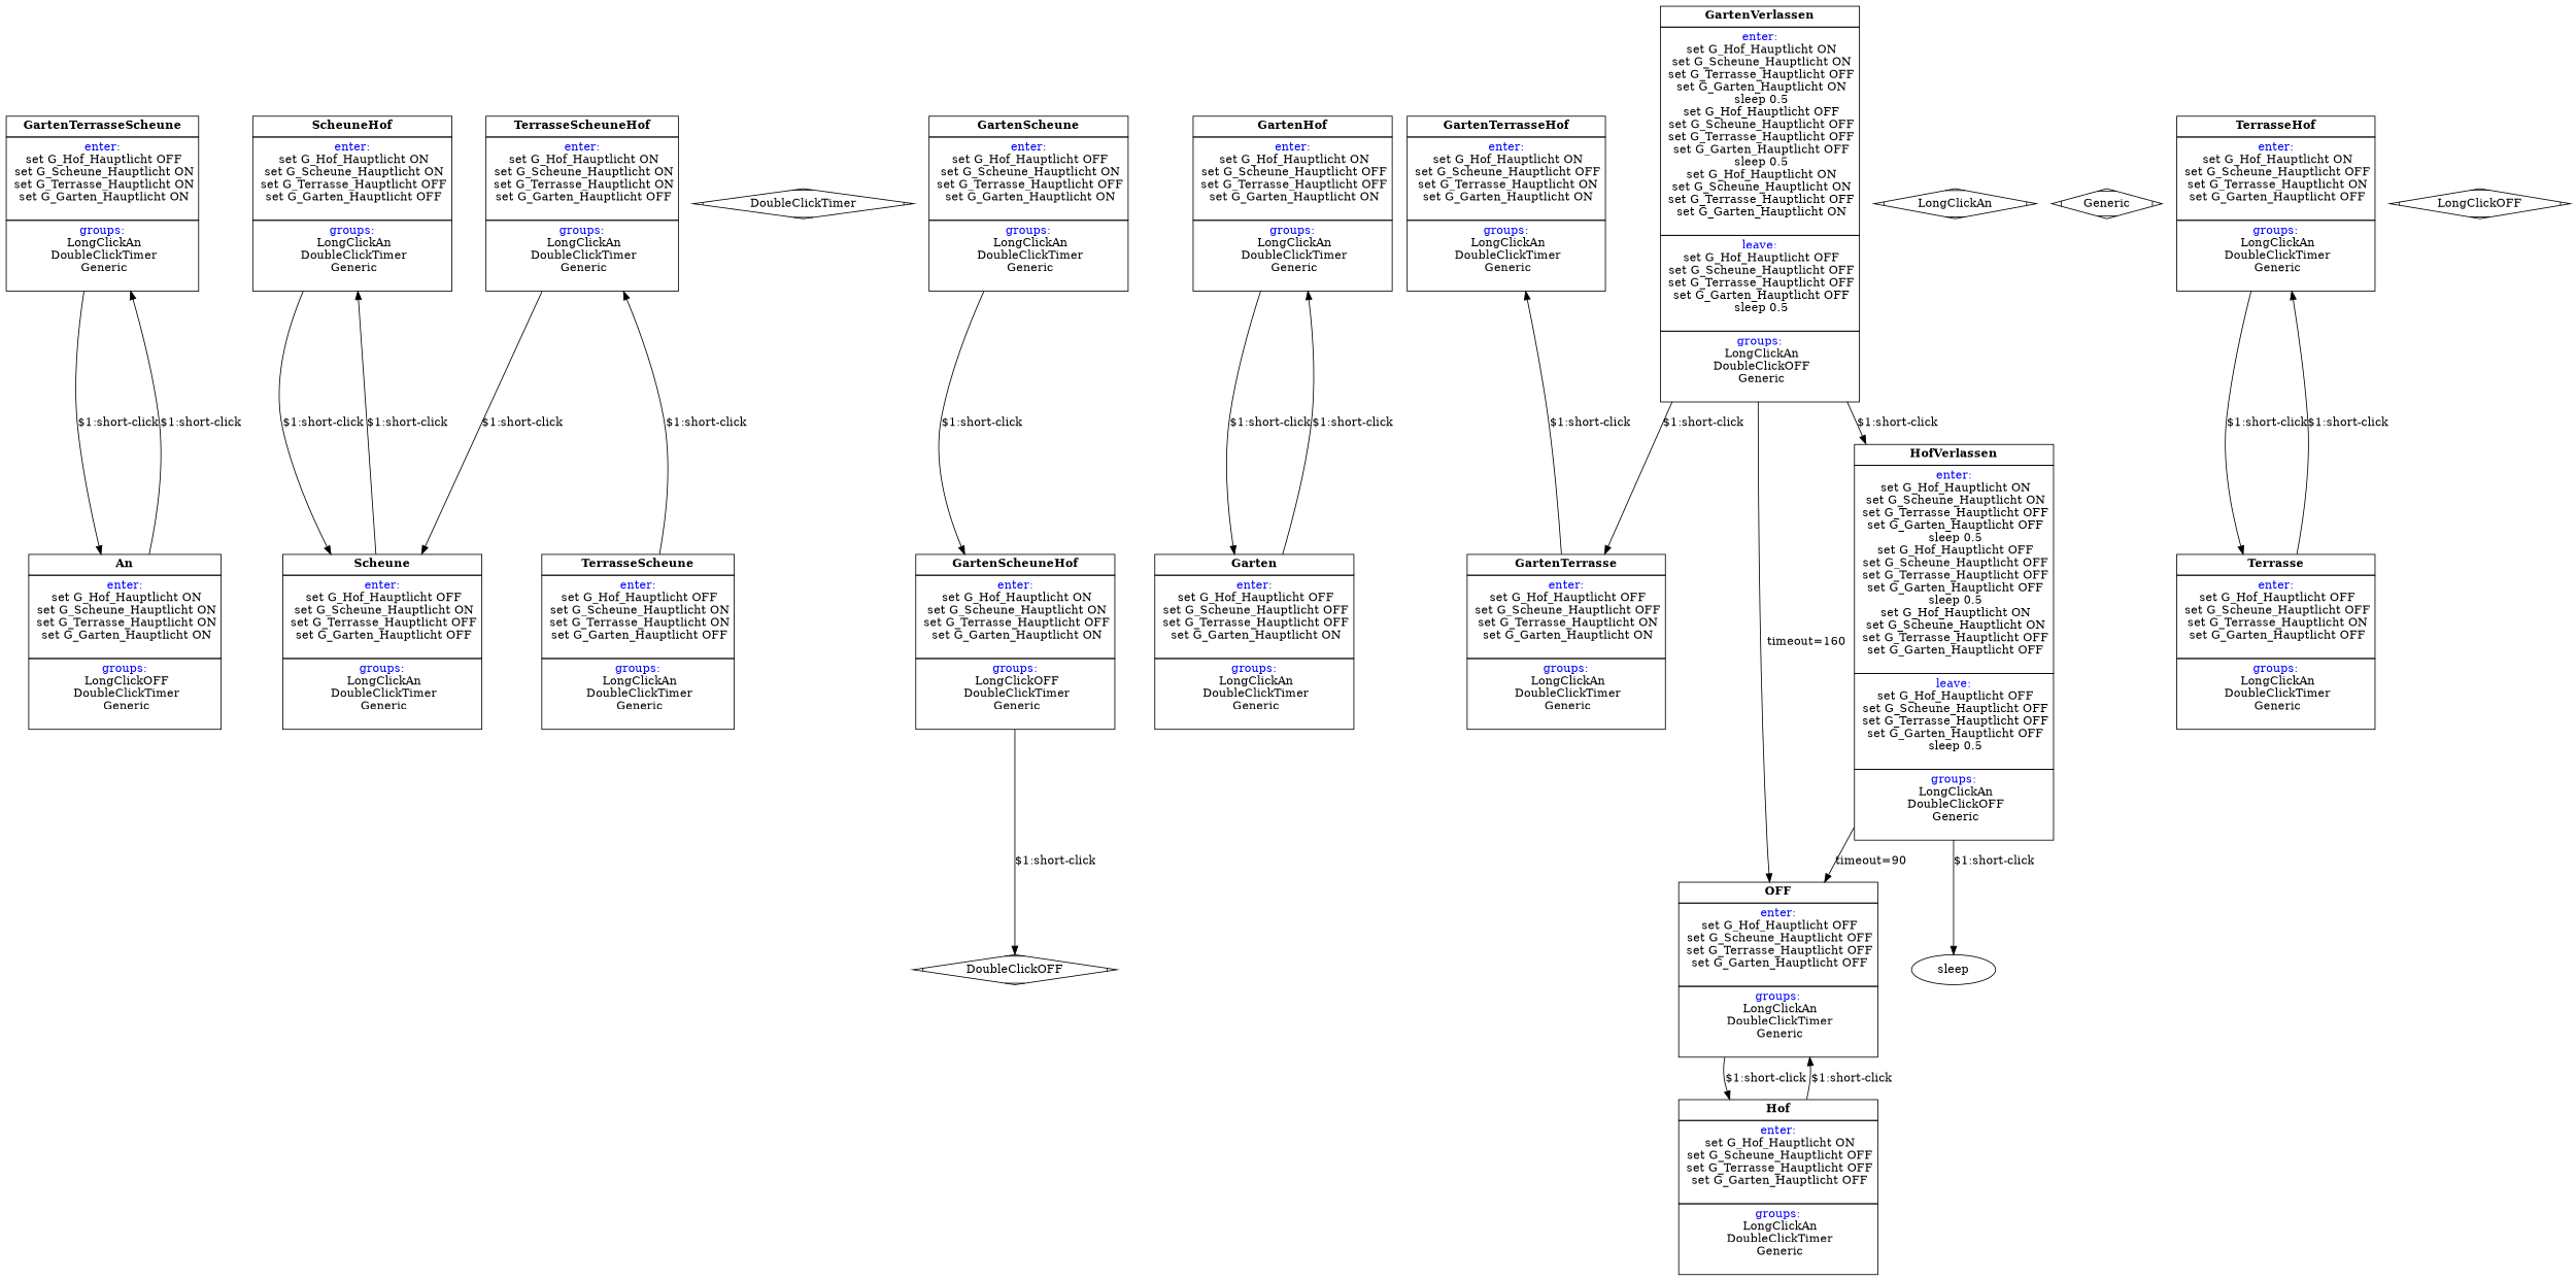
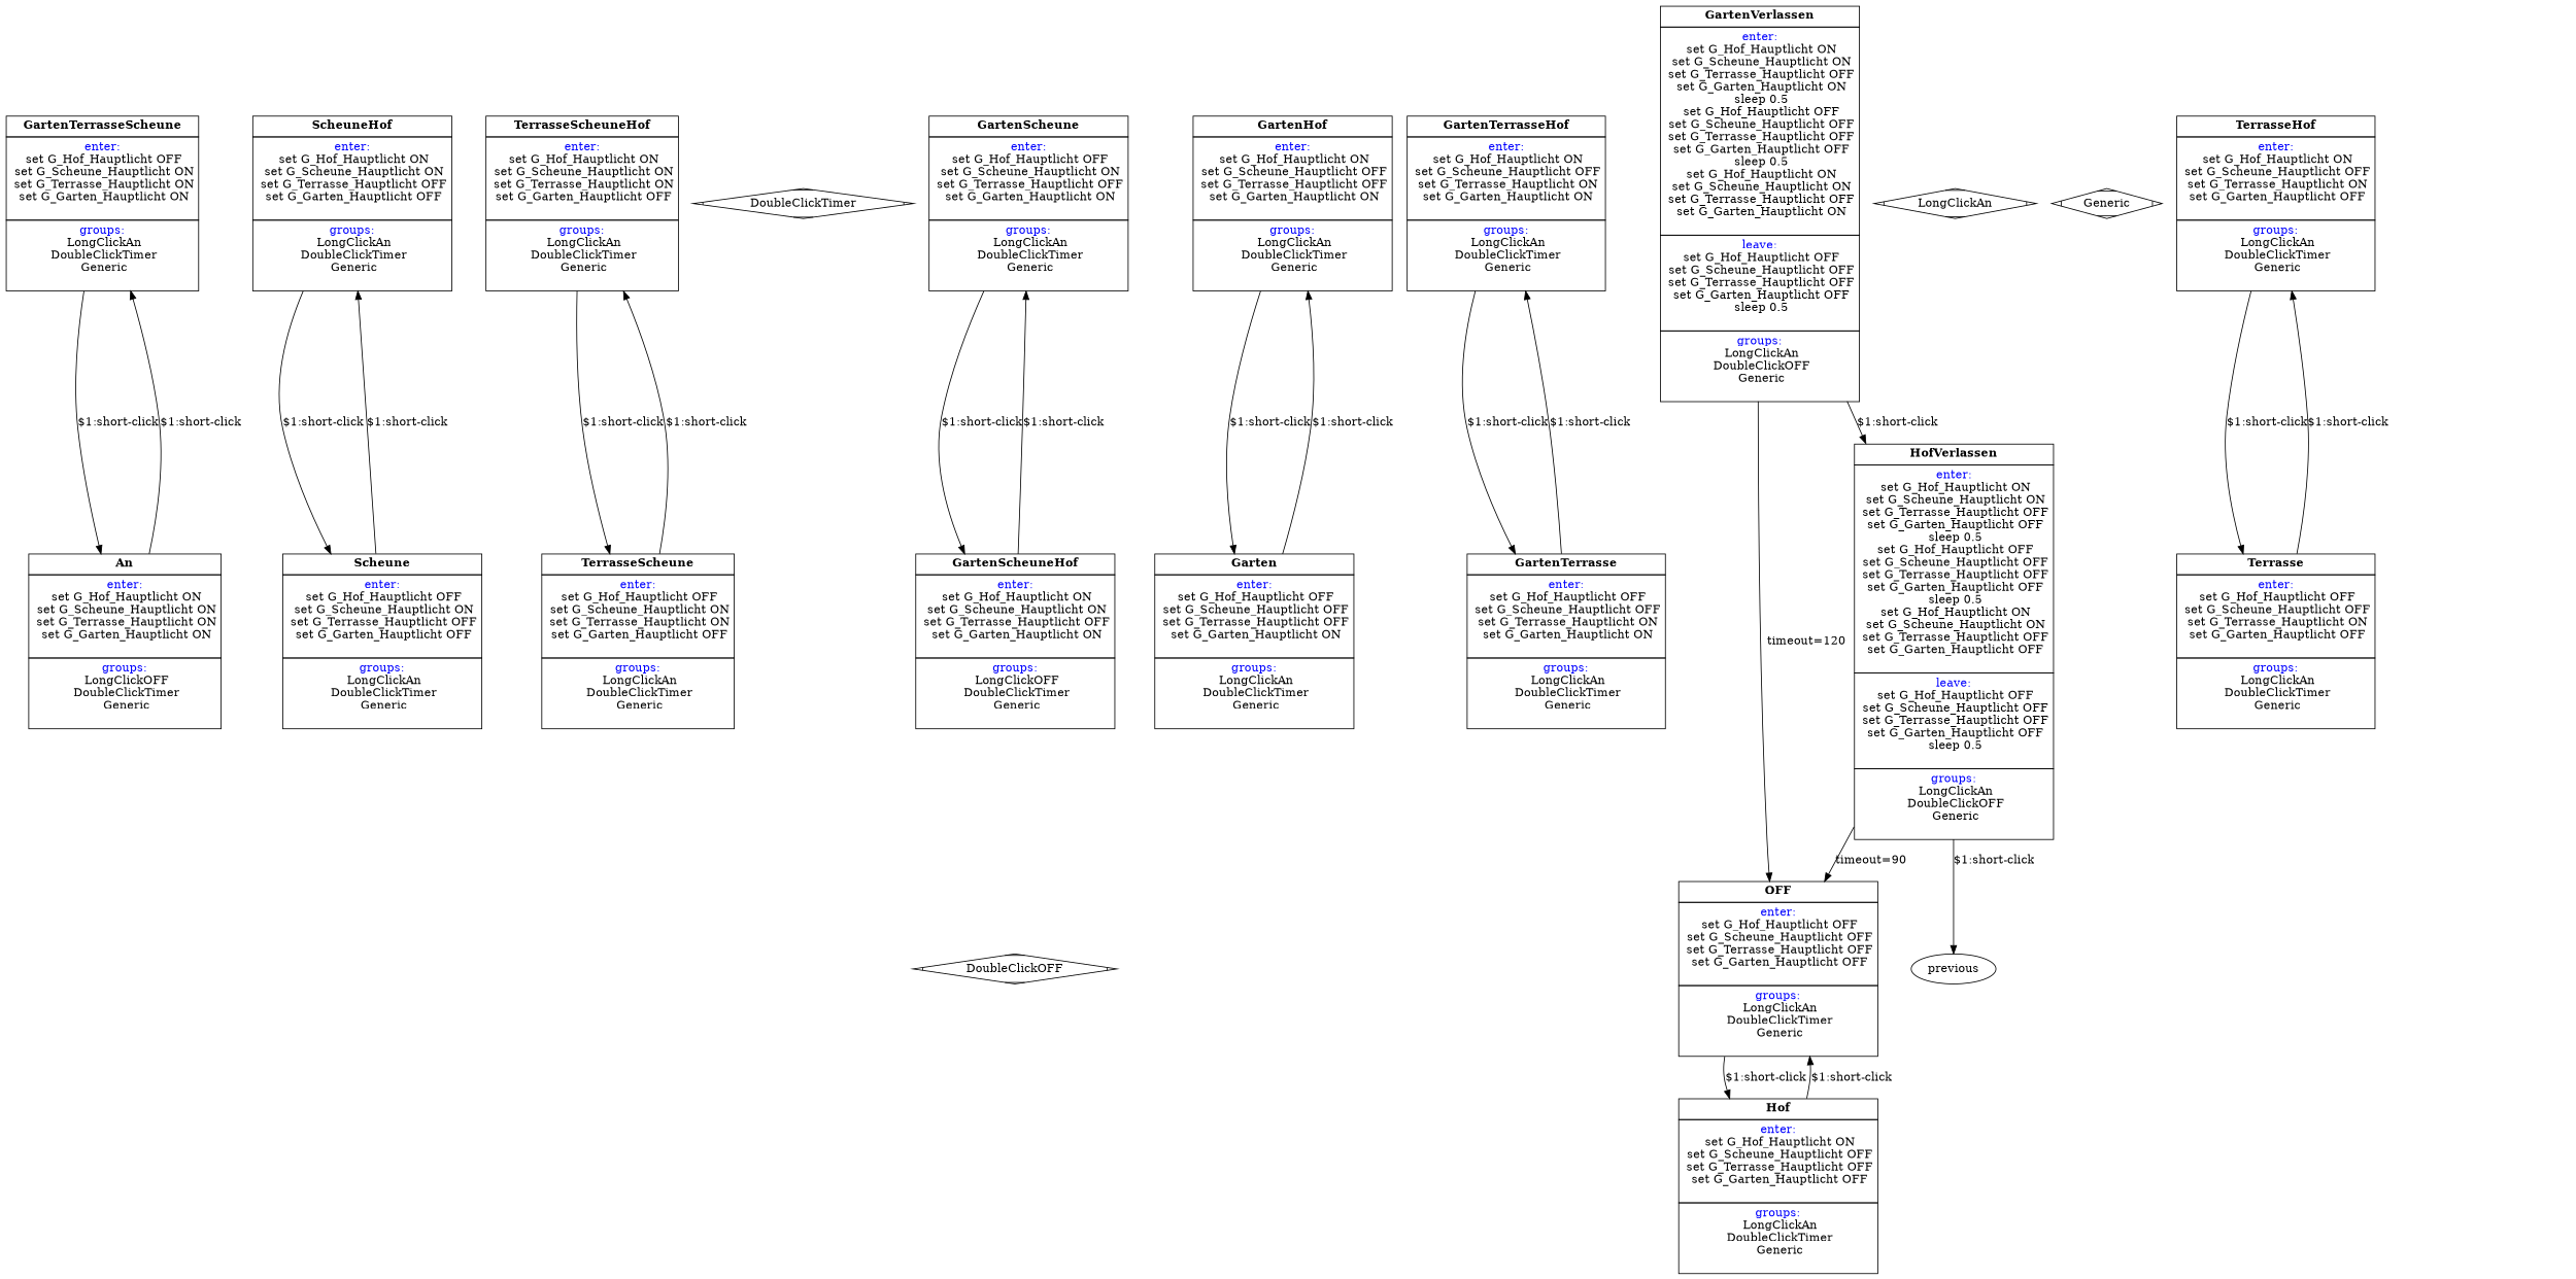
  digraph {
    node [margin=0 shape=none]
    n1 [label=<<table BORDER= "0" CELLBORDER="1" CELLSPACING="0" CELLPADDING="4"> <tr><td><b>GartenTerrasseScheune</b></td></tr> <tr><td><font COLOR="blue">enter:</font><br/> set G_Hof_Hauptlicht OFF<br/> set G_Scheune_Hauptlicht ON<br/> set G_Terrasse_Hauptlicht ON<br/> set G_Garten_Hauptlicht ON<br/> </td></tr> <tr><td><font COLOR="blue">groups:</font><br/> LongClickAn<br/> DoubleClickTimer<br/> Generic<br/> </td></tr> </table>>]
    n2 [label=<<table BORDER= "0" CELLBORDER="1" CELLSPACING="0" CELLPADDING="4"> <tr><td><b>An</b></td></tr> <tr><td><font COLOR="blue">enter:</font><br/> set G_Hof_Hauptlicht ON<br/> set G_Scheune_Hauptlicht ON<br/> set G_Terrasse_Hauptlicht ON<br/> set G_Garten_Hauptlicht ON<br/> </td></tr> <tr><td><font COLOR="blue">groups:</font><br/> LongClickOFF<br/> DoubleClickTimer<br/> Generic<br/> </td></tr> </table>>]
    n3 [label=<<table BORDER= "0" CELLBORDER="1" CELLSPACING="0" CELLPADDING="4"> <tr><td><b>ScheuneHof</b></td></tr> <tr><td><font COLOR="blue">enter:</font><br/> set G_Hof_Hauptlicht ON<br/> set G_Scheune_Hauptlicht ON<br/> set G_Terrasse_Hauptlicht OFF<br/> set G_Garten_Hauptlicht OFF<br/> </td></tr> <tr><td><font COLOR="blue">groups:</font><br/> LongClickAn<br/> DoubleClickTimer<br/> Generic<br/> </td></tr> </table>>]
    n4 [label=<<table BORDER= "0" CELLBORDER="1" CELLSPACING="0" CELLPADDING="4"> <tr><td><b>Scheune</b></td></tr> <tr><td><font COLOR="blue">enter:</font><br/> set G_Hof_Hauptlicht OFF<br/> set G_Scheune_Hauptlicht ON<br/> set G_Terrasse_Hauptlicht OFF<br/> set G_Garten_Hauptlicht OFF<br/> </td></tr> <tr><td><font COLOR="blue">groups:</font><br/> LongClickAn<br/> DoubleClickTimer<br/> Generic<br/> </td></tr> </table>>]
    n5 [label=<<table BORDER= "0" CELLBORDER="1" CELLSPACING="0" CELLPADDING="4"> <tr><td><b>TerrasseScheuneHof</b></td></tr> <tr><td><font COLOR="blue">enter:</font><br/> set G_Hof_Hauptlicht ON<br/> set G_Scheune_Hauptlicht ON<br/> set G_Terrasse_Hauptlicht ON<br/> set G_Garten_Hauptlicht OFF<br/> </td></tr> <tr><td><font COLOR="blue">groups:</font><br/> LongClickAn<br/> DoubleClickTimer<br/> Generic<br/> </td></tr> </table>>]
    n6 [label=<<table BORDER= "0" CELLBORDER="1" CELLSPACING="0" CELLPADDING="4"> <tr><td><b>TerrasseScheune</b></td></tr> <tr><td><font COLOR="blue">enter:</font><br/> set G_Hof_Hauptlicht OFF<br/> set G_Scheune_Hauptlicht ON<br/> set G_Terrasse_Hauptlicht ON<br/> set G_Garten_Hauptlicht OFF<br/> </td></tr> <tr><td><font COLOR="blue">groups:</font><br/> LongClickAn<br/> DoubleClickTimer<br/> Generic<br/> </td></tr> </table>>]
    DoubleClickTimer [shape=Mdiamond margin=""]
    n8 [label=<<table BORDER= "0" CELLBORDER="1" CELLSPACING="0" CELLPADDING="4"> <tr><td><b>GartenScheune</b></td></tr> <tr><td><font COLOR="blue">enter:</font><br/> set G_Hof_Hauptlicht OFF<br/> set G_Scheune_Hauptlicht ON<br/> set G_Terrasse_Hauptlicht OFF<br/> set G_Garten_Hauptlicht ON<br/> </td></tr> <tr><td><font COLOR="blue">groups:</font><br/> LongClickAn<br/> DoubleClickTimer<br/> Generic<br/> </td></tr> </table>>]
    n9 [label=<<table BORDER= "0" CELLBORDER="1" CELLSPACING="0" CELLPADDING="4"> <tr><td><b>GartenScheuneHof</b></td></tr> <tr><td><font COLOR="blue">enter:</font><br/> set G_Hof_Hauptlicht ON<br/> set G_Scheune_Hauptlicht ON<br/> set G_Terrasse_Hauptlicht OFF<br/> set G_Garten_Hauptlicht ON<br/> </td></tr> <tr><td><font COLOR="blue">groups:</font><br/> LongClickOFF<br/> DoubleClickTimer<br/> Generic<br/> </td></tr> </table>>]
    DoubleClickOFF [shape=Mdiamond margin=""]
    n11 [label=<<table BORDER= "0" CELLBORDER="1" CELLSPACING="0" CELLPADDING="4"> <tr><td><b>GartenHof</b></td></tr> <tr><td><font COLOR="blue">enter:</font><br/> set G_Hof_Hauptlicht ON<br/> set G_Scheune_Hauptlicht OFF<br/> set G_Terrasse_Hauptlicht OFF<br/> set G_Garten_Hauptlicht ON<br/> </td></tr> <tr><td><font COLOR="blue">groups:</font><br/> LongClickAn<br/> DoubleClickTimer<br/> Generic<br/> </td></tr> </table>>]
    n12 [label=<<table BORDER= "0" CELLBORDER="1" CELLSPACING="0" CELLPADDING="4"> <tr><td><b>Garten</b></td></tr> <tr><td><font COLOR="blue">enter:</font><br/> set G_Hof_Hauptlicht OFF<br/> set G_Scheune_Hauptlicht OFF<br/> set G_Terrasse_Hauptlicht OFF<br/> set G_Garten_Hauptlicht ON<br/> </td></tr> <tr><td><font COLOR="blue">groups:</font><br/> LongClickAn<br/> DoubleClickTimer<br/> Generic<br/> </td></tr> </table>>]
    n13 [label=<<table BORDER= "0" CELLBORDER="1" CELLSPACING="0" CELLPADDING="4"> <tr><td><b>GartenTerrasseHof</b></td></tr> <tr><td><font COLOR="blue">enter:</font><br/> set G_Hof_Hauptlicht ON<br/> set G_Scheune_Hauptlicht OFF<br/> set G_Terrasse_Hauptlicht ON<br/> set G_Garten_Hauptlicht ON<br/> </td></tr> <tr><td><font COLOR="blue">groups:</font><br/> LongClickAn<br/> DoubleClickTimer<br/> Generic<br/> </td></tr> </table>>]
    n14 [label=<<table BORDER= "0" CELLBORDER="1" CELLSPACING="0" CELLPADDING="4"> <tr><td><b>GartenTerrasse</b></td></tr> <tr><td><font COLOR="blue">enter:</font><br/> set G_Hof_Hauptlicht OFF<br/> set G_Scheune_Hauptlicht OFF<br/> set G_Terrasse_Hauptlicht ON<br/> set G_Garten_Hauptlicht ON<br/> </td></tr> <tr><td><font COLOR="blue">groups:</font><br/> LongClickAn<br/> DoubleClickTimer<br/> Generic<br/> </td></tr> </table>>]
    LongClickAn [shape=Mdiamond margin=""]
    n16 [label=<<table BORDER= "0" CELLBORDER="1" CELLSPACING="0" CELLPADDING="4"> <tr><td><b>Hof</b></td></tr> <tr><td><font COLOR="blue">enter:</font><br/> set G_Hof_Hauptlicht ON<br/> set G_Scheune_Hauptlicht OFF<br/> set G_Terrasse_Hauptlicht OFF<br/> set G_Garten_Hauptlicht OFF<br/> </td></tr> <tr><td><font COLOR="blue">groups:</font><br/> LongClickAn<br/> DoubleClickTimer<br/> Generic<br/> </td></tr> </table>>]
    n17 [label=<<table BORDER= "0" CELLBORDER="1" CELLSPACING="0" CELLPADDING="4"> <tr><td><b>OFF</b></td></tr> <tr><td><font COLOR="blue">enter:</font><br/> set G_Hof_Hauptlicht OFF<br/> set G_Scheune_Hauptlicht OFF<br/> set G_Terrasse_Hauptlicht OFF<br/> set G_Garten_Hauptlicht OFF<br/> </td></tr> <tr><td><font COLOR="blue">groups:</font><br/> LongClickAn<br/> DoubleClickTimer<br/> Generic<br/> </td></tr> </table>>]
    n18 [label=<<table BORDER= "0" CELLBORDER="1" CELLSPACING="0" CELLPADDING="4"> <tr><td><b>HofVerlassen</b></td></tr> <tr><td><font COLOR="blue">enter:</font><br/> set G_Hof_Hauptlicht ON<br/> set G_Scheune_Hauptlicht ON<br/> set G_Terrasse_Hauptlicht OFF<br/> set G_Garten_Hauptlicht OFF<br/> sleep 0.5<br/> set G_Hof_Hauptlicht OFF<br/> set G_Scheune_Hauptlicht OFF<br/> set G_Terrasse_Hauptlicht OFF<br/> set G_Garten_Hauptlicht OFF<br/> sleep 0.5<br/> set G_Hof_Hauptlicht ON<br/> set G_Scheune_Hauptlicht ON<br/> set G_Terrasse_Hauptlicht OFF<br/> set G_Garten_Hauptlicht OFF<br/> </td></tr> <tr><td><font COLOR="blue">leave:</font><br/> set G_Hof_Hauptlicht OFF<br/> set G_Scheune_Hauptlicht OFF<br/> set G_Terrasse_Hauptlicht OFF<br/> set G_Garten_Hauptlicht OFF<br/> sleep 0.5<br/> </td></tr> <tr><td><font COLOR="blue">groups:</font><br/> LongClickAn<br/> DoubleClickOFF<br/> Generic<br/> </td></tr> </table>>]
-   previous [label=sleep margin="" shape=""]
+   previous [margin="" shape=""]
    Generic [shape=Mdiamond margin=""]
    n21 [label=<<table BORDER= "0" CELLBORDER="1" CELLSPACING="0" CELLPADDING="4"> <tr><td><b>TerrasseHof</b></td></tr> <tr><td><font COLOR="blue">enter:</font><br/> set G_Hof_Hauptlicht ON<br/> set G_Scheune_Hauptlicht OFF<br/> set G_Terrasse_Hauptlicht ON<br/> set G_Garten_Hauptlicht OFF<br/> </td></tr> <tr><td><font COLOR="blue">groups:</font><br/> LongClickAn<br/> DoubleClickTimer<br/> Generic<br/> </td></tr> </table>>]
    n22 [label=<<table BORDER= "0" CELLBORDER="1" CELLSPACING="0" CELLPADDING="4"> <tr><td><b>Terrasse</b></td></tr> <tr><td><font COLOR="blue">enter:</font><br/> set G_Hof_Hauptlicht OFF<br/> set G_Scheune_Hauptlicht OFF<br/> set G_Terrasse_Hauptlicht ON<br/> set G_Garten_Hauptlicht OFF<br/> </td></tr> <tr><td><font COLOR="blue">groups:</font><br/> LongClickAn<br/> DoubleClickTimer<br/> Generic<br/> </td></tr> </table>>]
    n23 [label=<<table BORDER= "0" CELLBORDER="1" CELLSPACING="0" CELLPADDING="4"> <tr><td><b>GartenVerlassen</b></td></tr> <tr><td><font COLOR="blue">enter:</font><br/> set G_Hof_Hauptlicht ON<br/> set G_Scheune_Hauptlicht ON<br/> set G_Terrasse_Hauptlicht OFF<br/> set G_Garten_Hauptlicht ON<br/> sleep 0.5<br/> set G_Hof_Hauptlicht OFF<br/> set G_Scheune_Hauptlicht OFF<br/> set G_Terrasse_Hauptlicht OFF<br/> set G_Garten_Hauptlicht OFF<br/> sleep 0.5<br/> set G_Hof_Hauptlicht ON<br/> set G_Scheune_Hauptlicht ON<br/> set G_Terrasse_Hauptlicht OFF<br/> set G_Garten_Hauptlicht ON<br/> </td></tr> <tr><td><font COLOR="blue">leave:</font><br/> set G_Hof_Hauptlicht OFF<br/> set G_Scheune_Hauptlicht OFF<br/> set G_Terrasse_Hauptlicht OFF<br/> set G_Garten_Hauptlicht OFF<br/> sleep 0.5<br/> </td></tr> <tr><td><font COLOR="blue">groups:</font><br/> LongClickAn<br/> DoubleClickOFF<br/> Generic<br/> </td></tr> </table>>]
-   LongClickOFF [shape=Mdiamond margin=""]
    n1 -> n2 [label="$1:short-click"]
    n2 -> n1 [label="$1:short-click"]
    n3 -> n4 [label="$1:short-click"]
    n4 -> n3 [label="$1:short-click"]
-   n5 -> n4 [label="$1:short-click"]
+   n5 -> n6 [label="$1:short-click"]
    n6 -> n5 [label="$1:short-click"]
    n8 -> n9 [label="$1:short-click"]
-   n9 -> DoubleClickOFF [label="$1:short-click"]
+   n9 -> n8 [label="$1:short-click"]
    n11 -> n12 [label="$1:short-click"]
    n12 -> n11 [label="$1:short-click"]
-   n23 -> n14 [label="$1:short-click"]
+   n13 -> n14 [label="$1:short-click"]
    n14 -> n13 [label="$1:short-click"]
    n16 -> n17 [label="$1:short-click"]
    n17 -> n16 [label="$1:short-click"]
    n18 -> n17 [label="timeout=90"]
    n18 -> previous [label="$1:short-click"]
    n21 -> n22 [label="$1:short-click"]
    n22 -> n21 [label="$1:short-click"]
-   n23 -> n17 [label="timeout=160"]
+   n23 -> n17 [label="timeout=120"]
    n23 -> n18 [label="$1:short-click"]
  }
